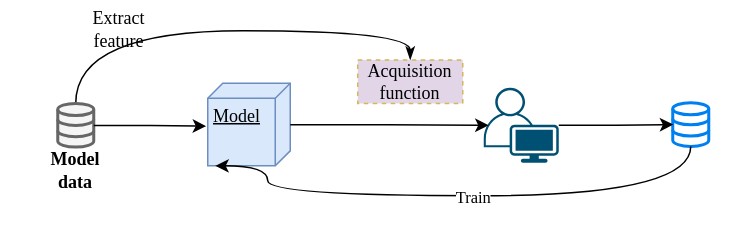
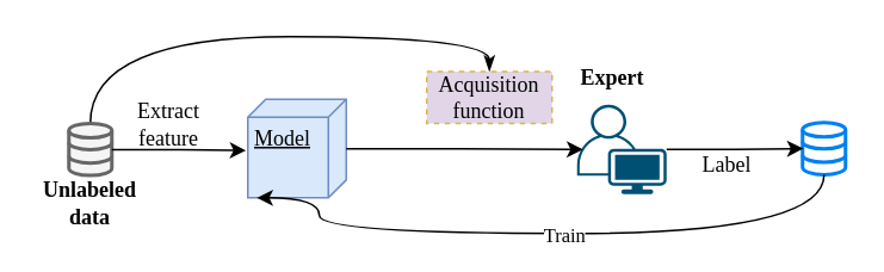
  <mxCell id="0" />
  <mxCell id="1" parent="0" />
  <mxCell id="2" style="edgeStyle=orthogonalEdgeStyle;rounded=0;orthogonalLoop=1;jettySize=auto;html=1;entryX=0.5;entryY=0;entryDx=0;entryDy=0;curved=1;endArrow=classicThin;endFill=1;fontFamily=Times New Roman;" edge="1" parent="1" source="3" target="10"><mxGeometry relative="1" as="geometry"><Array as="points"><mxPoint x="50" y="20" /><mxPoint x="273" y="20" /></Array></mxGeometry></mxCell>
  <mxCell id="3" value="" style="html=1;verticalLabelPosition=bottom;align=center;labelBackgroundColor=#ffffff;verticalAlign=top;strokeWidth=2;shadow=0;dashed=0;shape=mxgraph.ios7.icons.data;fillColor=#f5f5f5;fontColor=#333333;strokeColor=#666666;fontFamily=Times New Roman;" vertex="1" parent="1"><mxGeometry x="38" y="68.45" width="24" height="29.1" as="geometry" /></mxCell>
  <mxCell id="4" value="" style="html=1;verticalLabelPosition=bottom;align=center;labelBackgroundColor=#ffffff;verticalAlign=top;strokeWidth=2;strokeColor=#0080F0;shadow=0;dashed=0;shape=mxgraph.ios7.icons.data;fontFamily=Times New Roman;" vertex="1" parent="1"><mxGeometry x="448" y="68" width="24" height="29.1" as="geometry" /></mxCell>
  <mxCell id="5" value="" style="points=[[0.35,0,0],[0.98,0.51,0],[1,0.71,0],[0.67,1,0],[0,0.795,0],[0,0.65,0]];verticalLabelPosition=bottom;sketch=0;html=1;verticalAlign=top;aspect=fixed;align=center;pointerEvents=1;shape=mxgraph.cisco19.user;fillColor=#005073;strokeColor=none;fontFamily=Times New Roman;" vertex="1" parent="1"><mxGeometry x="322" y="58" width="50" height="50" as="geometry" /></mxCell>
  <mxCell id="6" value="Model" style="verticalAlign=top;align=left;spacingTop=8;spacingLeft=2;spacingRight=12;shape=cube;size=10;direction=south;fontStyle=4;html=1;whiteSpace=wrap;fillColor=#dae8fc;strokeColor=#6c8ebf;fontFamily=Times New Roman;" vertex="1" parent="1"><mxGeometry x="138" y="55.05" width="55" height="55" as="geometry" /></mxCell>
  <mxCell id="7" style="edgeStyle=orthogonalEdgeStyle;rounded=0;orthogonalLoop=1;jettySize=auto;html=1;entryX=0.519;entryY=1.019;entryDx=0;entryDy=0;entryPerimeter=0;fontFamily=Times New Roman;" edge="1" parent="1" source="3" target="6"><mxGeometry relative="1" as="geometry" /></mxCell>
  <mxCell id="8" style="edgeStyle=orthogonalEdgeStyle;rounded=0;orthogonalLoop=1;jettySize=auto;html=1;entryX=0.065;entryY=0.501;entryDx=0;entryDy=0;entryPerimeter=0;fontFamily=Times New Roman;" edge="1" parent="1" source="6" target="5"><mxGeometry relative="1" as="geometry" /></mxCell>
  <mxCell id="9" style="edgeStyle=orthogonalEdgeStyle;rounded=0;orthogonalLoop=1;jettySize=auto;html=1;entryX=0.016;entryY=0.499;entryDx=0;entryDy=0;entryPerimeter=0;fontFamily=Times New Roman;" edge="1" parent="1" source="5" target="4"><mxGeometry relative="1" as="geometry" /></mxCell>
  <mxCell id="10" value="Acquisition&lt;div&gt;function&lt;/div&gt;" style="rounded=0;whiteSpace=wrap;html=1;dashed=1;fontFamily=Times New Roman;fillColor=#e1d5e7;strokeColor=#d6b656;" vertex="1" parent="1"><mxGeometry x="238" y="39.45" width="70" height="29" as="geometry" /></mxCell>
- <mxCell id="11" value="Model&lt;div&gt;data&lt;/div&gt;" style="text;html=1;align=center;verticalAlign=middle;whiteSpace=wrap;rounded=0;fontFamily=Times New Roman;fontStyle=1" vertex="1" parent="1"><mxGeometry x="20" y="97.55" width="60" height="30" as="geometry" /></mxCell>
- <mxCell id="14" value="Extract&lt;div&gt;feature&lt;/div&gt;" style="text;html=1;align=center;verticalAlign=middle;whiteSpace=wrap;rounded=0;fontFamily=Times New Roman;" vertex="1" parent="1"><mxGeometry x="49" y="4" width="60" height="30" as="geometry" /></mxCell>
+ <mxCell id="11" value="Unlabeled&lt;div&gt;data&lt;/div&gt;" style="text;html=1;align=center;verticalAlign=middle;whiteSpace=wrap;rounded=0;fontFamily=Times New Roman;fontStyle=1" vertex="1" parent="1"><mxGeometry x="20" y="97.55" width="60" height="30" as="geometry" /></mxCell>
+ <mxCell id="12" value="Expert" style="text;html=1;align=center;verticalAlign=middle;whiteSpace=wrap;rounded=0;fontFamily=Times New Roman;fontStyle=1" vertex="1" parent="1"><mxGeometry x="312" y="28" width="60" height="30" as="geometry" /></mxCell>
+ <mxCell id="13" value="Label" style="text;html=1;align=center;verticalAlign=middle;whiteSpace=wrap;rounded=0;fontFamily=Times New Roman;" vertex="1" parent="1"><mxGeometry x="376" y="77" width="60" height="30" as="geometry" /></mxCell>
+ <mxCell id="14" value="Extract&lt;div&gt;feature&lt;/div&gt;" style="text;html=1;align=center;verticalAlign=middle;whiteSpace=wrap;rounded=0;fontFamily=Times New Roman;" vertex="1" parent="1"><mxGeometry x="64" y="54" width="60" height="30" as="geometry" /></mxCell>
  <mxCell id="15" style="edgeStyle=orthogonalEdgeStyle;rounded=0;orthogonalLoop=1;jettySize=auto;html=1;entryX=0;entryY=0;entryDx=55;entryDy=50;entryPerimeter=0;curved=1;fontFamily=Times New Roman;" edge="1" parent="1" source="4" target="6"><mxGeometry relative="1" as="geometry"><Array as="points"><mxPoint x="460" y="130" /><mxPoint x="178" y="130" /></Array></mxGeometry></mxCell>
  <mxCell id="16" value="Train" style="edgeLabel;html=1;align=center;verticalAlign=middle;resizable=0;points=[];fontFamily=Times New Roman;" vertex="1" connectable="0" parent="15"><mxGeometry x="-0.04" y="1" relative="1" as="geometry"><mxPoint y="-1" as="offset" /></mxGeometry></mxCell>
